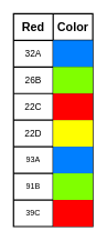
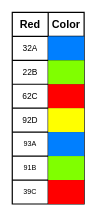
  <mxCell id="0" />
  <mxCell id="1" parent="0" />
  <mxCell id="2" value="" style="shape=table;startSize=0;container=1;collapsible=0;childLayout=tableLayout;strokeWidth=2;" vertex="1" parent="1"><mxGeometry x="20" y="20" width="120" height="320" as="geometry" /></mxCell>
  <mxCell id="3" value="" style="shape=tableRow;horizontal=0;startSize=0;swimlaneHead=0;swimlaneBody=0;strokeColor=inherit;top=0;left=0;bottom=0;right=0;collapsible=0;dropTarget=0;fillColor=none;points=[[0,0.5],[1,0.5]];portConstraint=eastwest;" vertex="1" parent="2"><mxGeometry width="120" height="40" as="geometry" /></mxCell>
  <mxCell id="4" value="&lt;b&gt;&lt;font style=&quot;font-size: 18px;&quot;&gt;Red&lt;/font&gt;&lt;/b&gt;" style="shape=partialRectangle;html=1;whiteSpace=wrap;connectable=0;strokeColor=inherit;overflow=hidden;fillColor=none;top=0;left=0;bottom=0;right=0;pointerEvents=1;" vertex="1" parent="3"><mxGeometry width="60" height="40" as="geometry"><mxRectangle width="60" height="40" as="alternateBounds" /></mxGeometry></mxCell>
  <mxCell id="5" value="&lt;font style=&quot;font-size: 18px;&quot;&gt;&lt;b&gt;Color&lt;/b&gt;&lt;/font&gt;" style="shape=partialRectangle;html=1;whiteSpace=wrap;connectable=0;strokeColor=inherit;overflow=hidden;fillColor=none;top=0;left=0;bottom=0;right=0;pointerEvents=1;" vertex="1" parent="3"><mxGeometry x="60" width="60" height="40" as="geometry"><mxRectangle width="60" height="40" as="alternateBounds" /></mxGeometry></mxCell>
  <mxCell id="6" value="" style="shape=tableRow;horizontal=0;startSize=0;swimlaneHead=0;swimlaneBody=0;strokeColor=inherit;top=0;left=0;bottom=0;right=0;collapsible=0;dropTarget=0;fillColor=none;points=[[0,0.5],[1,0.5]];portConstraint=eastwest;" vertex="1" parent="2"><mxGeometry y="40" width="120" height="40" as="geometry" /></mxCell>
  <mxCell id="7" value="&lt;font style=&quot;font-size: 14px;&quot;&gt;32A&lt;/font&gt;" style="shape=partialRectangle;html=1;whiteSpace=wrap;connectable=0;strokeColor=inherit;overflow=hidden;fillColor=none;top=0;left=0;bottom=0;right=0;pointerEvents=1;" vertex="1" parent="6"><mxGeometry width="60" height="40" as="geometry"><mxRectangle width="60" height="40" as="alternateBounds" /></mxGeometry></mxCell>
  <mxCell id="8" value="" style="shape=partialRectangle;html=1;whiteSpace=wrap;connectable=0;strokeColor=default;overflow=hidden;fillColor=#007FFF;top=0;left=0;bottom=0;right=0;pointerEvents=1;strokeWidth=0;perimeterSpacing=0;fillStyle=auto;gradientColor=none;" vertex="1" parent="6"><mxGeometry x="60" width="60" height="40" as="geometry"><mxRectangle width="60" height="40" as="alternateBounds" /></mxGeometry></mxCell>
  <mxCell id="9" value="" style="shape=tableRow;horizontal=0;startSize=0;swimlaneHead=0;swimlaneBody=0;strokeColor=inherit;top=0;left=0;bottom=0;right=0;collapsible=0;dropTarget=0;fillColor=none;points=[[0,0.5],[1,0.5]];portConstraint=eastwest;" vertex="1" parent="2"><mxGeometry y="80" width="120" height="40" as="geometry" /></mxCell>
- <mxCell id="10" value="&lt;font style=&quot;font-size: 14px;&quot;&gt;26B&lt;/font&gt;" style="shape=partialRectangle;html=1;whiteSpace=wrap;connectable=0;strokeColor=inherit;overflow=hidden;fillColor=none;top=0;left=0;bottom=0;right=0;pointerEvents=1;" vertex="1" parent="9"><mxGeometry width="60" height="40" as="geometry"><mxRectangle width="60" height="40" as="alternateBounds" /></mxGeometry></mxCell>
+ <mxCell id="10" value="&lt;font style=&quot;font-size: 14px;&quot;&gt;22B&lt;/font&gt;" style="shape=partialRectangle;html=1;whiteSpace=wrap;connectable=0;strokeColor=inherit;overflow=hidden;fillColor=none;top=0;left=0;bottom=0;right=0;pointerEvents=1;" vertex="1" parent="9"><mxGeometry width="60" height="40" as="geometry"><mxRectangle width="60" height="40" as="alternateBounds" /></mxGeometry></mxCell>
  <mxCell id="11" value="" style="shape=partialRectangle;html=1;whiteSpace=wrap;connectable=0;strokeColor=inherit;overflow=hidden;fillColor=#80FF00;top=0;left=0;bottom=0;right=0;pointerEvents=1;" vertex="1" parent="9"><mxGeometry x="60" width="60" height="40" as="geometry"><mxRectangle width="60" height="40" as="alternateBounds" /></mxGeometry></mxCell>
  <mxCell id="12" value="" style="shape=tableRow;horizontal=0;startSize=0;swimlaneHead=0;swimlaneBody=0;strokeColor=inherit;top=0;left=0;bottom=0;right=0;collapsible=0;dropTarget=0;fillColor=none;points=[[0,0.5],[1,0.5]];portConstraint=eastwest;" vertex="1" parent="2"><mxGeometry y="120" width="120" height="40" as="geometry" /></mxCell>
- <mxCell id="13" value="&lt;font style=&quot;font-size: 14px;&quot;&gt;22C&lt;/font&gt;" style="shape=partialRectangle;html=1;whiteSpace=wrap;connectable=0;strokeColor=inherit;overflow=hidden;fillColor=none;top=0;left=0;bottom=0;right=0;pointerEvents=1;" vertex="1" parent="12"><mxGeometry width="60" height="40" as="geometry"><mxRectangle width="60" height="40" as="alternateBounds" /></mxGeometry></mxCell>
+ <mxCell id="13" value="&lt;font style=&quot;font-size: 14px;&quot;&gt;62C&lt;/font&gt;" style="shape=partialRectangle;html=1;whiteSpace=wrap;connectable=0;strokeColor=inherit;overflow=hidden;fillColor=none;top=0;left=0;bottom=0;right=0;pointerEvents=1;" vertex="1" parent="12"><mxGeometry width="60" height="40" as="geometry"><mxRectangle width="60" height="40" as="alternateBounds" /></mxGeometry></mxCell>
  <mxCell id="14" value="" style="shape=partialRectangle;html=1;whiteSpace=wrap;connectable=0;strokeColor=default;overflow=hidden;fillColor=#ff0000;top=0;left=0;bottom=0;right=0;pointerEvents=1;strokeWidth=2;perimeterSpacing=2;" vertex="1" parent="12"><mxGeometry x="60" width="60" height="40" as="geometry"><mxRectangle width="60" height="40" as="alternateBounds" /></mxGeometry></mxCell>
  <mxCell id="15" value="" style="shape=tableRow;horizontal=0;startSize=0;swimlaneHead=0;swimlaneBody=0;strokeColor=inherit;top=0;left=0;bottom=0;right=0;collapsible=0;dropTarget=0;fillColor=none;points=[[0,0.5],[1,0.5]];portConstraint=eastwest;" vertex="1" parent="2"><mxGeometry y="160" width="120" height="40" as="geometry" /></mxCell>
- <mxCell id="16" value="&lt;font style=&quot;font-size: 14px;&quot;&gt;22D&lt;/font&gt;" style="shape=partialRectangle;html=1;whiteSpace=wrap;connectable=0;strokeColor=inherit;overflow=hidden;fillColor=none;top=0;left=0;bottom=0;right=0;pointerEvents=1;" vertex="1" parent="15"><mxGeometry width="60" height="40" as="geometry"><mxRectangle width="60" height="40" as="alternateBounds" /></mxGeometry></mxCell>
+ <mxCell id="16" value="&lt;font style=&quot;font-size: 14px;&quot;&gt;92D&lt;/font&gt;" style="shape=partialRectangle;html=1;whiteSpace=wrap;connectable=0;strokeColor=inherit;overflow=hidden;fillColor=none;top=0;left=0;bottom=0;right=0;pointerEvents=1;" vertex="1" parent="15"><mxGeometry width="60" height="40" as="geometry"><mxRectangle width="60" height="40" as="alternateBounds" /></mxGeometry></mxCell>
  <mxCell id="17" value="" style="shape=partialRectangle;html=1;whiteSpace=wrap;connectable=0;strokeColor=default;overflow=hidden;fillColor=#FFFF00;top=0;left=0;bottom=0;right=0;pointerEvents=1;perimeterSpacing=2;" vertex="1" parent="15"><mxGeometry x="60" width="60" height="40" as="geometry"><mxRectangle width="60" height="40" as="alternateBounds" /></mxGeometry></mxCell>
  <mxCell id="18" style="shape=tableRow;horizontal=0;startSize=0;swimlaneHead=0;swimlaneBody=0;strokeColor=inherit;top=0;left=0;bottom=0;right=0;collapsible=0;dropTarget=0;fillColor=none;points=[[0,0.5],[1,0.5]];portConstraint=eastwest;" vertex="1" parent="2"><mxGeometry y="200" width="120" height="40" as="geometry" /></mxCell>
  <mxCell id="19" value="93A" style="shape=partialRectangle;html=1;whiteSpace=wrap;connectable=0;strokeColor=inherit;overflow=hidden;fillColor=none;top=0;left=0;bottom=0;right=0;pointerEvents=1;" vertex="1" parent="18"><mxGeometry width="60" height="40" as="geometry"><mxRectangle width="60" height="40" as="alternateBounds" /></mxGeometry></mxCell>
  <mxCell id="20" style="shape=partialRectangle;html=1;whiteSpace=wrap;connectable=0;strokeColor=default;overflow=hidden;fillColor=#007fff;top=0;left=0;bottom=0;right=0;pointerEvents=1;perimeterSpacing=2;" vertex="1" parent="18"><mxGeometry x="60" width="60" height="40" as="geometry"><mxRectangle width="60" height="40" as="alternateBounds" /></mxGeometry></mxCell>
  <mxCell id="21" style="shape=tableRow;horizontal=0;startSize=0;swimlaneHead=0;swimlaneBody=0;strokeColor=inherit;top=0;left=0;bottom=0;right=0;collapsible=0;dropTarget=0;fillColor=none;points=[[0,0.5],[1,0.5]];portConstraint=eastwest;" vertex="1" parent="2"><mxGeometry y="240" width="120" height="40" as="geometry" /></mxCell>
  <mxCell id="22" value="91B" style="shape=partialRectangle;html=1;whiteSpace=wrap;connectable=0;strokeColor=inherit;overflow=hidden;fillColor=none;top=0;left=0;bottom=0;right=0;pointerEvents=1;" vertex="1" parent="21"><mxGeometry width="60" height="40" as="geometry"><mxRectangle width="60" height="40" as="alternateBounds" /></mxGeometry></mxCell>
  <mxCell id="23" style="shape=partialRectangle;html=1;whiteSpace=wrap;connectable=0;strokeColor=default;overflow=hidden;fillColor=#80ff00;top=0;left=0;bottom=0;right=0;pointerEvents=1;perimeterSpacing=2;" vertex="1" parent="21"><mxGeometry x="60" width="60" height="40" as="geometry"><mxRectangle width="60" height="40" as="alternateBounds" /></mxGeometry></mxCell>
  <mxCell id="24" style="shape=tableRow;horizontal=0;startSize=0;swimlaneHead=0;swimlaneBody=0;strokeColor=inherit;top=0;left=0;bottom=0;right=0;collapsible=0;dropTarget=0;fillColor=none;points=[[0,0.5],[1,0.5]];portConstraint=eastwest;" vertex="1" parent="2"><mxGeometry y="280" width="120" height="40" as="geometry" /></mxCell>
  <mxCell id="25" value="39C" style="shape=partialRectangle;html=1;whiteSpace=wrap;connectable=0;strokeColor=inherit;overflow=hidden;fillColor=none;top=0;left=0;bottom=0;right=0;pointerEvents=1;" vertex="1" parent="24"><mxGeometry width="60" height="40" as="geometry"><mxRectangle width="60" height="40" as="alternateBounds" /></mxGeometry></mxCell>
  <mxCell id="26" style="shape=partialRectangle;html=1;whiteSpace=wrap;connectable=0;strokeColor=default;overflow=hidden;fillColor=#ff0000;top=0;left=0;bottom=0;right=0;pointerEvents=1;perimeterSpacing=2;" vertex="1" parent="24"><mxGeometry x="60" width="60" height="40" as="geometry"><mxRectangle width="60" height="40" as="alternateBounds" /></mxGeometry></mxCell>
